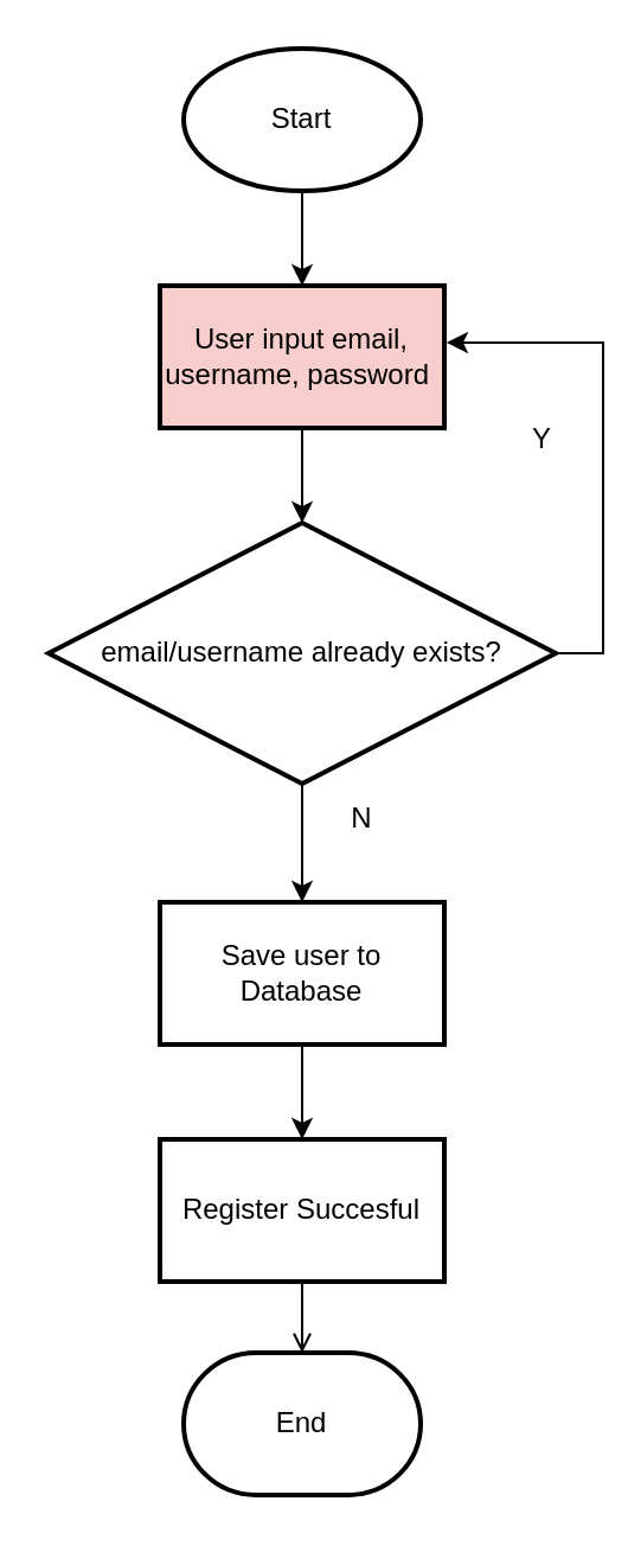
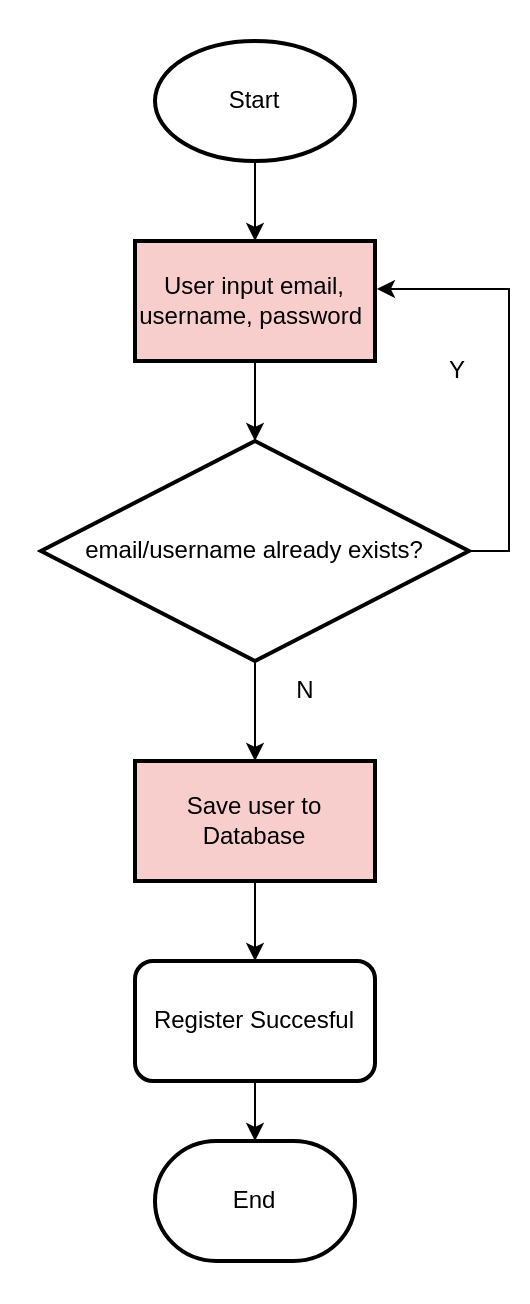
  <mxCell id="0" />
  <mxCell id="1" parent="0" />
  <mxCell id="2" value="" style="edgeStyle=orthogonalEdgeStyle;rounded=0;orthogonalLoop=1;jettySize=auto;html=1;" edge="1" parent="1" source="3" target="5"><mxGeometry relative="1" as="geometry" /></mxCell>
  <mxCell id="3" value="Start" style="strokeWidth=2;html=1;shape=mxgraph.flowchart.start_1;whiteSpace=wrap;" vertex="1" parent="1"><mxGeometry x="77" y="20" width="100" height="60" as="geometry" /></mxCell>
  <mxCell id="4" value="" style="edgeStyle=orthogonalEdgeStyle;rounded=0;orthogonalLoop=1;jettySize=auto;html=1;" edge="1" parent="1" source="5" target="7"><mxGeometry relative="1" as="geometry" /></mxCell>
  <mxCell id="5" value="User input email, username, password&amp;nbsp;" style="whiteSpace=wrap;html=1;strokeWidth=2;fillColor=#f8cecc;" vertex="1" parent="1"><mxGeometry x="67" y="120" width="120" height="60" as="geometry" /></mxCell>
  <mxCell id="6" value="" style="edgeStyle=orthogonalEdgeStyle;rounded=0;orthogonalLoop=1;jettySize=auto;html=1;" edge="1" parent="1" source="7" target="11"><mxGeometry relative="1" as="geometry" /></mxCell>
  <mxCell id="7" value="email/username already exists?" style="rhombus;whiteSpace=wrap;html=1;strokeWidth=2;" vertex="1" parent="1"><mxGeometry x="20" y="220" width="214" height="110" as="geometry" /></mxCell>
  <mxCell id="8" style="edgeStyle=orthogonalEdgeStyle;rounded=0;orthogonalLoop=1;jettySize=auto;html=1;exitX=1;exitY=0.5;exitDx=0;exitDy=0;entryX=1.008;entryY=0.4;entryDx=0;entryDy=0;entryPerimeter=0;" edge="1" parent="1" source="7" target="5"><mxGeometry relative="1" as="geometry" /></mxCell>
  <mxCell id="9" value="N" style="text;html=1;align=center;verticalAlign=middle;resizable=0;points=[];autosize=1;strokeColor=none;fillColor=none;" vertex="1" parent="1"><mxGeometry x="137" y="330" width="30" height="30" as="geometry" /></mxCell>
  <mxCell id="10" value="" style="edgeStyle=orthogonalEdgeStyle;rounded=0;orthogonalLoop=1;jettySize=auto;html=1;" edge="1" parent="1" source="11" target="13"><mxGeometry relative="1" as="geometry" /></mxCell>
- <mxCell id="11" value="Save user to Database" style="whiteSpace=wrap;html=1;strokeWidth=2;" vertex="1" parent="1"><mxGeometry x="67" y="380" width="120" height="60" as="geometry" /></mxCell>
- <mxCell id="12" value="" style="edgeStyle=orthogonalEdgeStyle;rounded=0;orthogonalLoop=1;jettySize=auto;html=1;endArrow=open;" edge="1" parent="1" source="13" target="14"><mxGeometry relative="1" as="geometry" /></mxCell>
- <mxCell id="13" value="Register Succesful" style="whiteSpace=wrap;html=1;strokeWidth=2;" vertex="1" parent="1"><mxGeometry x="67" y="480" width="120" height="60" as="geometry" /></mxCell>
+ <mxCell id="11" value="Save user to Database" style="whiteSpace=wrap;html=1;strokeWidth=2;fillColor=#f8cecc;" vertex="1" parent="1"><mxGeometry x="67" y="380" width="120" height="60" as="geometry" /></mxCell>
+ <mxCell id="12" value="" style="edgeStyle=orthogonalEdgeStyle;rounded=0;orthogonalLoop=1;jettySize=auto;html=1;" edge="1" parent="1" source="13" target="14"><mxGeometry relative="1" as="geometry" /></mxCell>
+ <mxCell id="13" value="Register Succesful" style="whiteSpace=wrap;html=1;strokeWidth=2;rounded=1;" vertex="1" parent="1"><mxGeometry x="67" y="480" width="120" height="60" as="geometry" /></mxCell>
  <mxCell id="14" value="End" style="strokeWidth=2;html=1;shape=mxgraph.flowchart.terminator;whiteSpace=wrap;" vertex="1" parent="1"><mxGeometry x="77" y="570" width="100" height="60" as="geometry" /></mxCell>
  <mxCell id="15" value="Y" style="text;html=1;align=center;verticalAlign=middle;resizable=0;points=[];autosize=1;strokeColor=none;fillColor=none;" vertex="1" parent="1"><mxGeometry x="213" y="170" width="30" height="30" as="geometry" /></mxCell>
